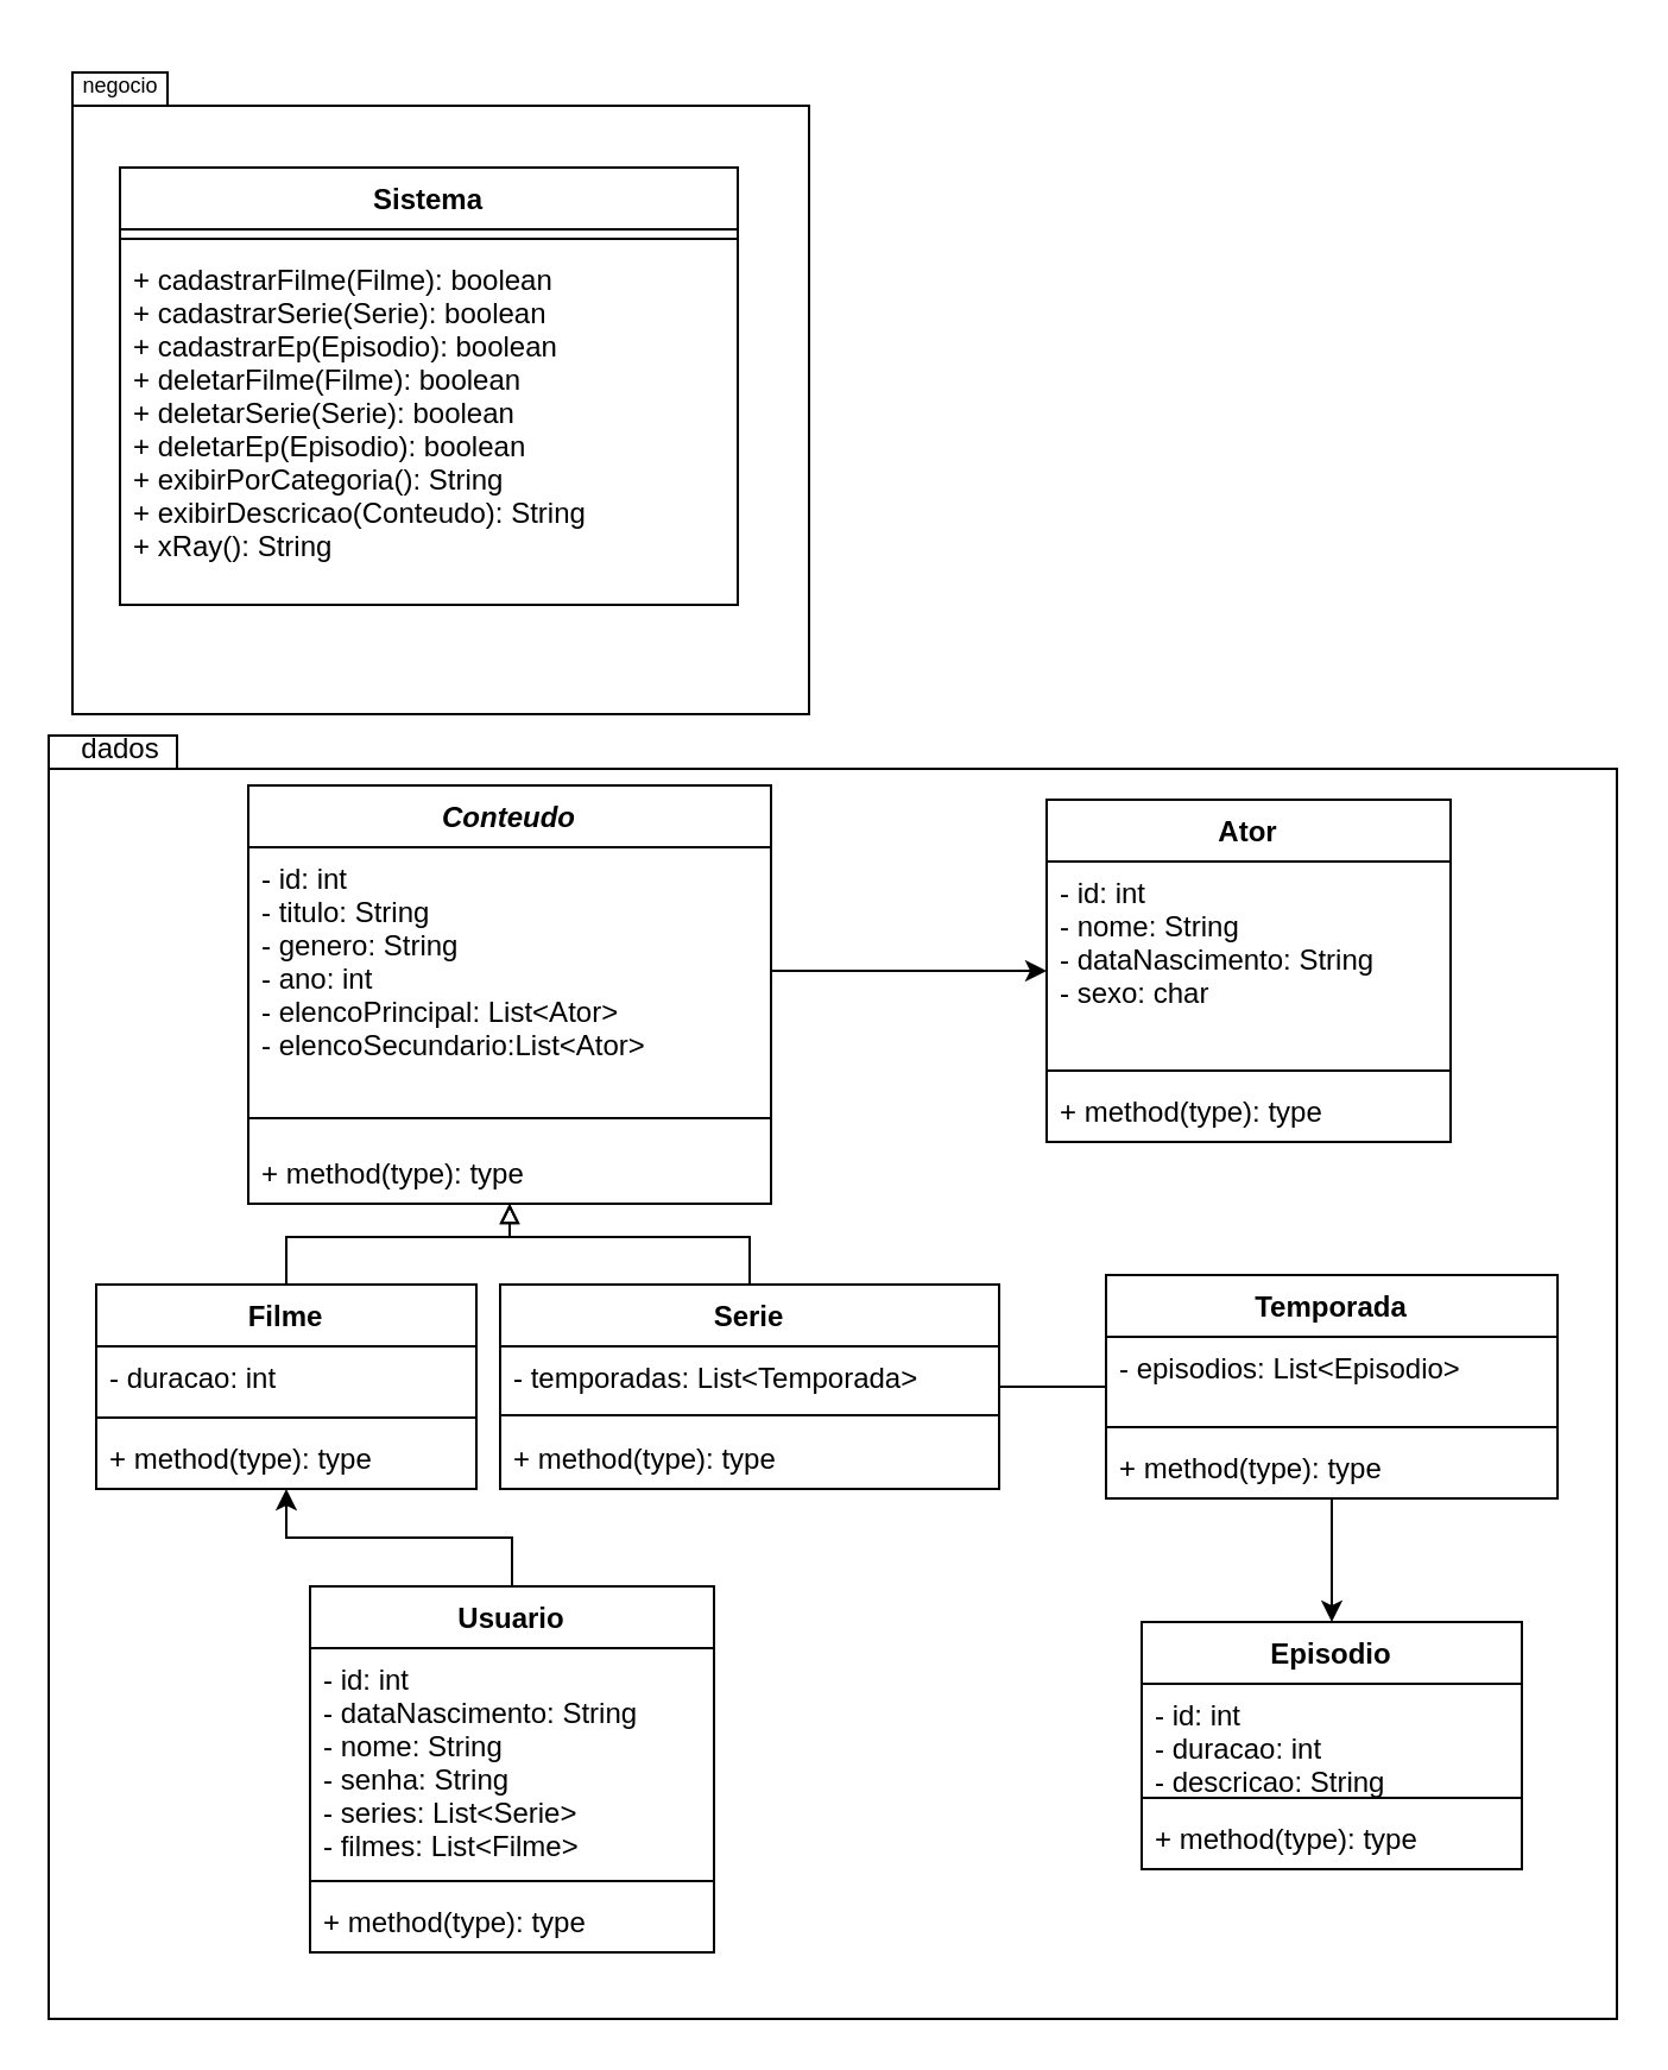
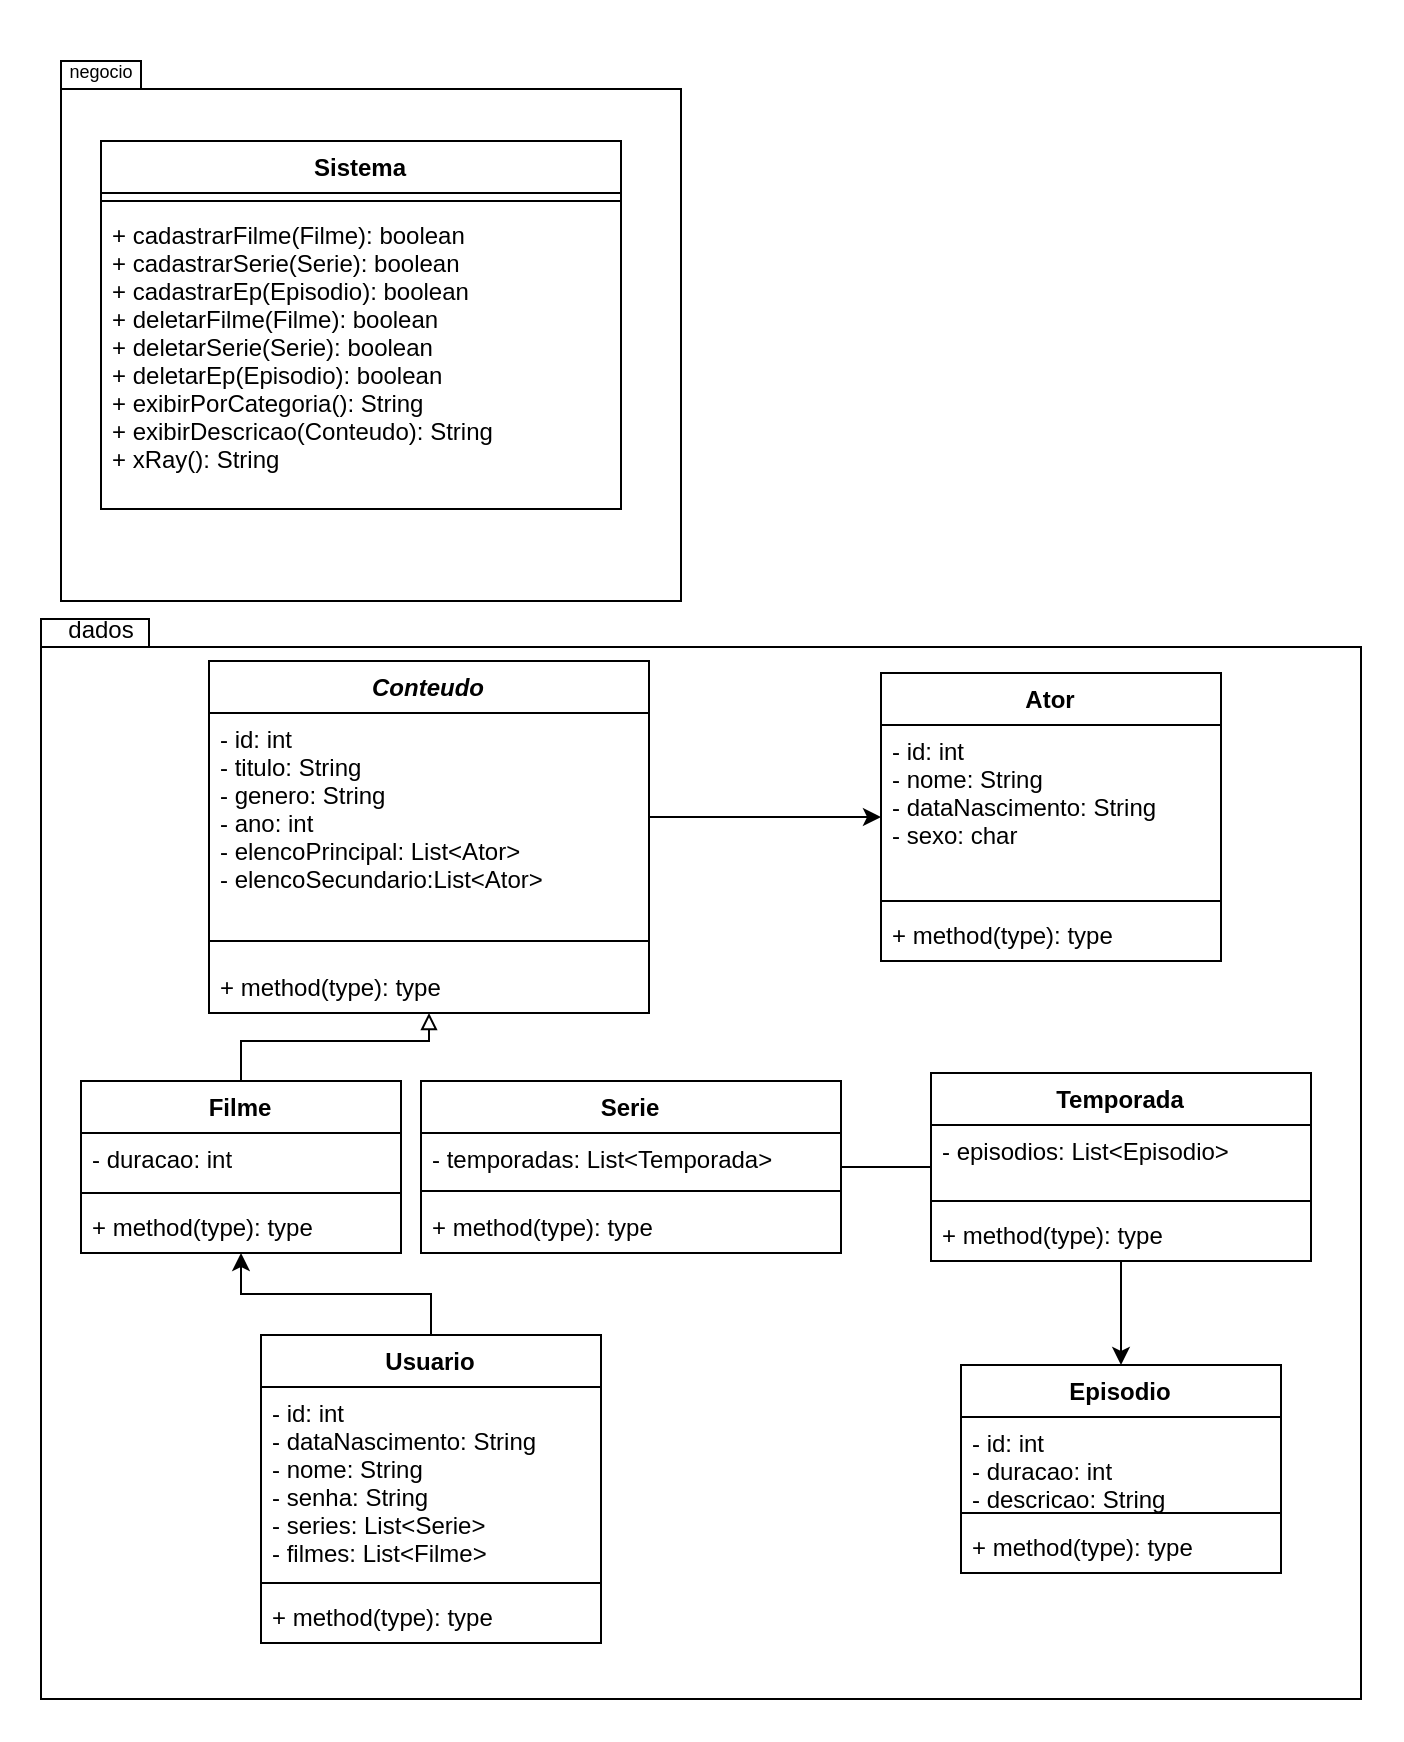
  <mxCell id="0" />
  <mxCell id="1" parent="0" />
  <mxCell id="2" value="" style="shape=folder;fontStyle=1;spacingTop=10;tabWidth=40;tabHeight=14;tabPosition=left;html=1;" parent="1" vertex="1"><mxGeometry x="20" y="309" width="660" height="540" as="geometry" /></mxCell>
  <mxCell id="3" value="Conteudo" style="swimlane;fontStyle=3;align=center;verticalAlign=top;childLayout=stackLayout;horizontal=1;startSize=26;horizontalStack=0;resizeParent=1;resizeLast=0;collapsible=1;marginBottom=0;rounded=0;shadow=0;strokeWidth=1;" parent="1" vertex="1"><mxGeometry x="104" y="330" width="220" height="176" as="geometry"><mxRectangle x="230" y="140" width="160" height="26" as="alternateBounds" /></mxGeometry></mxCell>
  <mxCell id="4" value="- id: int&#10;- titulo: String&#10;- genero: String&#10;- ano: int&#10;- elencoPrincipal: List&lt;Ator&gt;&#10;- elencoSecundario:List&lt;Ator&gt;&#10;" style="text;align=left;verticalAlign=top;spacingLeft=4;spacingRight=4;overflow=hidden;rotatable=0;points=[[0,0.5],[1,0.5]];portConstraint=eastwest;" parent="3" vertex="1"><mxGeometry y="26" width="220" height="104" as="geometry" /></mxCell>
  <mxCell id="5" value="" style="line;html=1;strokeWidth=1;align=left;verticalAlign=middle;spacingTop=-1;spacingLeft=3;spacingRight=3;rotatable=0;labelPosition=right;points=[];portConstraint=eastwest;" parent="3" vertex="1"><mxGeometry y="130" width="220" height="20" as="geometry" /></mxCell>
  <mxCell id="6" value="+ method(type): type" style="text;align=left;verticalAlign=top;spacingLeft=4;spacingRight=4;overflow=hidden;rotatable=0;points=[[0,0.5],[1,0.5]];portConstraint=eastwest;" parent="3" vertex="1"><mxGeometry y="150" width="220" height="26" as="geometry" /></mxCell>
- <mxCell id="7" style="edgeStyle=orthogonalEdgeStyle;rounded=0;orthogonalLoop=1;jettySize=auto;html=1;endArrow=block;endFill=0;" parent="1" source="9" target="3" edge="1"><mxGeometry relative="1" as="geometry"><Array as="points"><mxPoint x="315" y="520" /><mxPoint x="214" y="520" /></Array></mxGeometry></mxCell>
  <mxCell id="8" style="edgeStyle=orthogonalEdgeStyle;rounded=0;orthogonalLoop=1;jettySize=auto;html=1;endArrow=none;" edge="1" parent="1" source="9" target="38"><mxGeometry relative="1" as="geometry" /></mxCell>
  <mxCell id="9" value="Serie" style="swimlane;fontStyle=1;align=center;verticalAlign=top;childLayout=stackLayout;horizontal=1;startSize=26;horizontalStack=0;resizeParent=1;resizeParentMax=0;resizeLast=0;collapsible=1;marginBottom=0;" parent="1" vertex="1"><mxGeometry x="210" y="540" width="210" height="86" as="geometry" /></mxCell>
  <mxCell id="10" value="- temporadas: List&lt;Temporada&gt;" style="text;strokeColor=none;fillColor=none;align=left;verticalAlign=top;spacingLeft=4;spacingRight=4;overflow=hidden;rotatable=0;points=[[0,0.5],[1,0.5]];portConstraint=eastwest;" parent="9" vertex="1"><mxGeometry y="26" width="210" height="24" as="geometry" /></mxCell>
  <mxCell id="11" value="" style="line;strokeWidth=1;fillColor=none;align=left;verticalAlign=middle;spacingTop=-1;spacingLeft=3;spacingRight=3;rotatable=0;labelPosition=right;points=[];portConstraint=eastwest;strokeColor=inherit;" parent="9" vertex="1"><mxGeometry y="50" width="210" height="10" as="geometry" /></mxCell>
  <mxCell id="12" value="+ method(type): type" style="text;strokeColor=none;fillColor=none;align=left;verticalAlign=top;spacingLeft=4;spacingRight=4;overflow=hidden;rotatable=0;points=[[0,0.5],[1,0.5]];portConstraint=eastwest;" parent="9" vertex="1"><mxGeometry y="60" width="210" height="26" as="geometry" /></mxCell>
  <mxCell id="13" value="dados" style="text;html=1;align=center;verticalAlign=middle;resizable=0;points=[];autosize=1;strokeColor=none;fillColor=none;" parent="1" vertex="1"><mxGeometry x="20" y="300" width="60" height="30" as="geometry" /></mxCell>
  <mxCell id="14" style="edgeStyle=orthogonalEdgeStyle;rounded=0;orthogonalLoop=1;jettySize=auto;html=1;" parent="1" source="15" target="24" edge="1"><mxGeometry relative="1" as="geometry" /></mxCell>
  <mxCell id="15" value="Usuario" style="swimlane;fontStyle=1;align=center;verticalAlign=top;childLayout=stackLayout;horizontal=1;startSize=26;horizontalStack=0;resizeParent=1;resizeParentMax=0;resizeLast=0;collapsible=1;marginBottom=0;" parent="1" vertex="1"><mxGeometry x="130" y="667" width="170" height="154" as="geometry" /></mxCell>
  <mxCell id="16" value="- id: int&#10;- dataNascimento: String&#10;- nome: String&#10;- senha: String&#10;- series: List&lt;Serie&gt;&#10;- filmes: List&lt;Filme&gt;&#10;&#10;" style="text;strokeColor=none;fillColor=none;align=left;verticalAlign=top;spacingLeft=4;spacingRight=4;overflow=hidden;rotatable=0;points=[[0,0.5],[1,0.5]];portConstraint=eastwest;" parent="15" vertex="1"><mxGeometry y="26" width="170" height="94" as="geometry" /></mxCell>
  <mxCell id="17" value="" style="line;strokeWidth=1;fillColor=none;align=left;verticalAlign=middle;spacingTop=-1;spacingLeft=3;spacingRight=3;rotatable=0;labelPosition=right;points=[];portConstraint=eastwest;strokeColor=inherit;" parent="15" vertex="1"><mxGeometry y="120" width="170" height="8" as="geometry" /></mxCell>
  <mxCell id="18" value="+ method(type): type" style="text;strokeColor=none;fillColor=none;align=left;verticalAlign=top;spacingLeft=4;spacingRight=4;overflow=hidden;rotatable=0;points=[[0,0.5],[1,0.5]];portConstraint=eastwest;" parent="15" vertex="1"><mxGeometry y="128" width="170" height="26" as="geometry" /></mxCell>
  <mxCell id="19" value="Ator" style="swimlane;fontStyle=1;align=center;verticalAlign=top;childLayout=stackLayout;horizontal=1;startSize=26;horizontalStack=0;resizeParent=1;resizeParentMax=0;resizeLast=0;collapsible=1;marginBottom=0;" parent="1" vertex="1"><mxGeometry x="440" y="336" width="170" height="144" as="geometry" /></mxCell>
  <mxCell id="20" value="- id: int&#10;- nome: String&#10;- dataNascimento: String&#10;- sexo: char&#10;&#10;" style="text;strokeColor=none;fillColor=none;align=left;verticalAlign=top;spacingLeft=4;spacingRight=4;overflow=hidden;rotatable=0;points=[[0,0.5],[1,0.5]];portConstraint=eastwest;" parent="19" vertex="1"><mxGeometry y="26" width="170" height="84" as="geometry" /></mxCell>
  <mxCell id="21" value="" style="line;strokeWidth=1;fillColor=none;align=left;verticalAlign=middle;spacingTop=-1;spacingLeft=3;spacingRight=3;rotatable=0;labelPosition=right;points=[];portConstraint=eastwest;strokeColor=inherit;" parent="19" vertex="1"><mxGeometry y="110" width="170" height="8" as="geometry" /></mxCell>
  <mxCell id="22" value="+ method(type): type" style="text;strokeColor=none;fillColor=none;align=left;verticalAlign=top;spacingLeft=4;spacingRight=4;overflow=hidden;rotatable=0;points=[[0,0.5],[1,0.5]];portConstraint=eastwest;" parent="19" vertex="1"><mxGeometry y="118" width="170" height="26" as="geometry" /></mxCell>
  <mxCell id="23" style="edgeStyle=orthogonalEdgeStyle;rounded=0;orthogonalLoop=1;jettySize=auto;html=1;endArrow=block;endFill=0;" parent="1" source="24" target="3" edge="1"><mxGeometry relative="1" as="geometry" /></mxCell>
  <mxCell id="24" value="Filme" style="swimlane;fontStyle=1;align=center;verticalAlign=top;childLayout=stackLayout;horizontal=1;startSize=26;horizontalStack=0;resizeParent=1;resizeParentMax=0;resizeLast=0;collapsible=1;marginBottom=0;" parent="1" vertex="1"><mxGeometry x="40" y="540" width="160" height="86" as="geometry" /></mxCell>
  <mxCell id="25" value="- duracao: int" style="text;strokeColor=none;fillColor=none;align=left;verticalAlign=top;spacingLeft=4;spacingRight=4;overflow=hidden;rotatable=0;points=[[0,0.5],[1,0.5]];portConstraint=eastwest;" parent="24" vertex="1"><mxGeometry y="26" width="160" height="26" as="geometry" /></mxCell>
  <mxCell id="26" value="" style="line;strokeWidth=1;fillColor=none;align=left;verticalAlign=middle;spacingTop=-1;spacingLeft=3;spacingRight=3;rotatable=0;labelPosition=right;points=[];portConstraint=eastwest;strokeColor=inherit;" parent="24" vertex="1"><mxGeometry y="52" width="160" height="8" as="geometry" /></mxCell>
  <mxCell id="27" value="+ method(type): type" style="text;strokeColor=none;fillColor=none;align=left;verticalAlign=top;spacingLeft=4;spacingRight=4;overflow=hidden;rotatable=0;points=[[0,0.5],[1,0.5]];portConstraint=eastwest;" parent="24" vertex="1"><mxGeometry y="60" width="160" height="26" as="geometry" /></mxCell>
  <mxCell id="28" value="" style="shape=folder;fontStyle=1;spacingTop=10;tabWidth=40;tabHeight=14;tabPosition=left;html=1;" parent="1" vertex="1"><mxGeometry x="30" y="30" width="310" height="270" as="geometry" /></mxCell>
  <mxCell id="29" value="&lt;font style=&quot;font-size: 9px;&quot;&gt;negocio&lt;/font&gt;" style="text;html=1;align=center;verticalAlign=middle;resizable=0;points=[];autosize=1;strokeColor=none;fillColor=none;" parent="1" vertex="1"><mxGeometry x="20" y="20" width="60" height="30" as="geometry" /></mxCell>
  <mxCell id="30" value="Sistema" style="swimlane;fontStyle=1;align=center;verticalAlign=top;childLayout=stackLayout;horizontal=1;startSize=26;horizontalStack=0;resizeParent=1;resizeParentMax=0;resizeLast=0;collapsible=1;marginBottom=0;fontSize=12;" parent="1" vertex="1"><mxGeometry x="50" y="70" width="260" height="184" as="geometry" /></mxCell>
  <mxCell id="31" value="" style="line;strokeWidth=1;fillColor=none;align=left;verticalAlign=middle;spacingTop=-1;spacingLeft=3;spacingRight=3;rotatable=0;labelPosition=right;points=[];portConstraint=eastwest;strokeColor=inherit;fontSize=12;" parent="30" vertex="1"><mxGeometry y="26" width="260" height="8" as="geometry" /></mxCell>
  <mxCell id="32" value="+ cadastrarFilme(Filme): boolean&#10;+ cadastrarSerie(Serie): boolean&#10;+ cadastrarEp(Episodio): boolean&#10;+ deletarFilme(Filme): boolean&#10;+ deletarSerie(Serie): boolean&#10;+ deletarEp(Episodio): boolean&#10;+ exibirPorCategoria(): String&#10;+ exibirDescricao(Conteudo): String&#10;+ xRay(): String&#10;" style="text;strokeColor=none;fillColor=none;align=left;verticalAlign=top;spacingLeft=4;spacingRight=4;overflow=hidden;rotatable=0;points=[[0,0.5],[1,0.5]];portConstraint=eastwest;fontSize=12;" parent="30" vertex="1"><mxGeometry y="34" width="260" height="150" as="geometry" /></mxCell>
  <mxCell id="33" value="Episodio" style="swimlane;fontStyle=1;align=center;verticalAlign=top;childLayout=stackLayout;horizontal=1;startSize=26;horizontalStack=0;resizeParent=1;resizeParentMax=0;resizeLast=0;collapsible=1;marginBottom=0;" parent="1" vertex="1"><mxGeometry x="480" y="682" width="160" height="104" as="geometry" /></mxCell>
  <mxCell id="34" value="- id: int&#10;- duracao: int&#10;- descricao: String&#10;" style="text;strokeColor=none;fillColor=none;align=left;verticalAlign=top;spacingLeft=4;spacingRight=4;overflow=hidden;rotatable=0;points=[[0,0.5],[1,0.5]];portConstraint=eastwest;" parent="33" vertex="1"><mxGeometry y="26" width="160" height="44" as="geometry" /></mxCell>
  <mxCell id="35" value="" style="line;strokeWidth=1;fillColor=none;align=left;verticalAlign=middle;spacingTop=-1;spacingLeft=3;spacingRight=3;rotatable=0;labelPosition=right;points=[];portConstraint=eastwest;strokeColor=inherit;" parent="33" vertex="1"><mxGeometry y="70" width="160" height="8" as="geometry" /></mxCell>
  <mxCell id="36" value="+ method(type): type" style="text;strokeColor=none;fillColor=none;align=left;verticalAlign=top;spacingLeft=4;spacingRight=4;overflow=hidden;rotatable=0;points=[[0,0.5],[1,0.5]];portConstraint=eastwest;" parent="33" vertex="1"><mxGeometry y="78" width="160" height="26" as="geometry" /></mxCell>
  <mxCell id="37" style="edgeStyle=orthogonalEdgeStyle;rounded=0;orthogonalLoop=1;jettySize=auto;html=1;" edge="1" parent="1" source="38" target="33"><mxGeometry relative="1" as="geometry" /></mxCell>
  <mxCell id="38" value="Temporada" style="swimlane;fontStyle=1;align=center;verticalAlign=top;childLayout=stackLayout;horizontal=1;startSize=26;horizontalStack=0;resizeParent=1;resizeParentMax=0;resizeLast=0;collapsible=1;marginBottom=0;" parent="1" vertex="1"><mxGeometry x="465" y="536" width="190" height="94" as="geometry" /></mxCell>
  <mxCell id="39" value="- episodios: List&lt;Episodio&gt;" style="text;strokeColor=none;fillColor=none;align=left;verticalAlign=top;spacingLeft=4;spacingRight=4;overflow=hidden;rotatable=0;points=[[0,0.5],[1,0.5]];portConstraint=eastwest;" parent="38" vertex="1"><mxGeometry y="26" width="190" height="34" as="geometry" /></mxCell>
  <mxCell id="40" value="" style="line;strokeWidth=1;fillColor=none;align=left;verticalAlign=middle;spacingTop=-1;spacingLeft=3;spacingRight=3;rotatable=0;labelPosition=right;points=[];portConstraint=eastwest;strokeColor=inherit;" parent="38" vertex="1"><mxGeometry y="60" width="190" height="8" as="geometry" /></mxCell>
  <mxCell id="41" value="+ method(type): type" style="text;strokeColor=none;fillColor=none;align=left;verticalAlign=top;spacingLeft=4;spacingRight=4;overflow=hidden;rotatable=0;points=[[0,0.5],[1,0.5]];portConstraint=eastwest;" parent="38" vertex="1"><mxGeometry y="68" width="190" height="26" as="geometry" /></mxCell>
  <mxCell id="42" style="edgeStyle=orthogonalEdgeStyle;rounded=0;orthogonalLoop=1;jettySize=auto;html=1;" edge="1" parent="1" source="4" target="19"><mxGeometry relative="1" as="geometry" /></mxCell>
